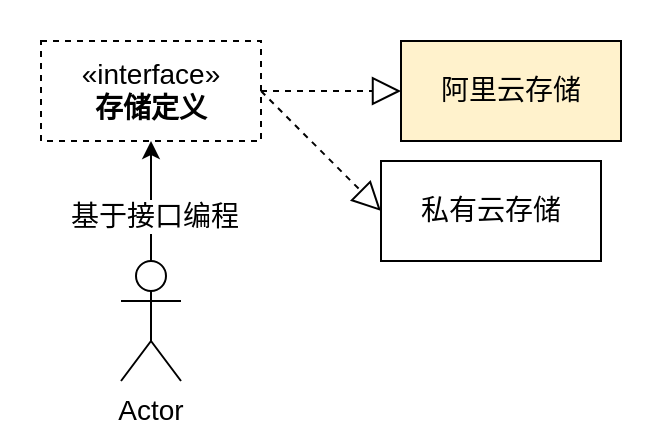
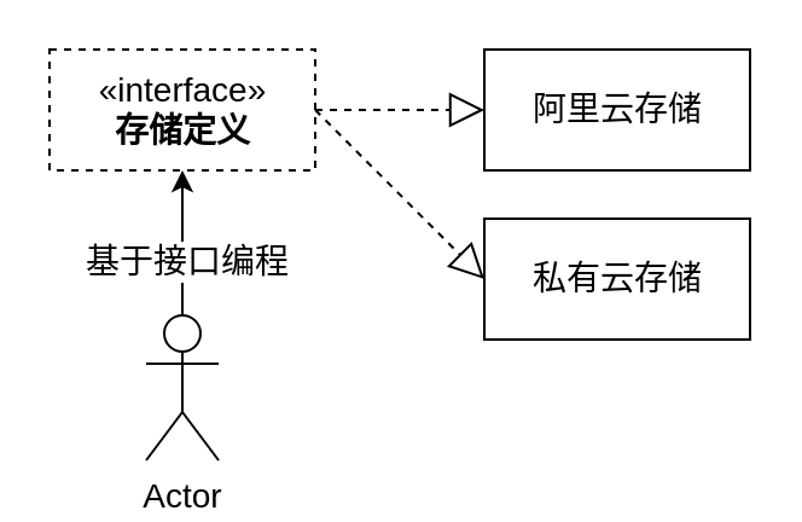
  <mxCell id="0" />
  <mxCell id="1" parent="0" />
  <mxCell id="2" value="«interface»&lt;br&gt;&lt;b&gt;存储定义&lt;/b&gt;" style="html=1;fontSize=14;dashed=1;" vertex="1" parent="1"><mxGeometry x="20" y="20" width="110" height="50" as="geometry" /></mxCell>
- <mxCell id="3" value="阿里云存储" style="html=1;fontSize=14;fillColor=#fff2cc;" vertex="1" parent="1"><mxGeometry x="200" y="20" width="110" height="50" as="geometry" /></mxCell>
- <mxCell id="4" value="私有云存储" style="html=1;fontSize=14;" vertex="1" parent="1"><mxGeometry x="190" y="80" width="110" height="50" as="geometry" /></mxCell>
+ <mxCell id="3" value="阿里云存储" style="html=1;fontSize=14;" vertex="1" parent="1"><mxGeometry x="200" y="20" width="110" height="50" as="geometry" /></mxCell>
+ <mxCell id="4" value="私有云存储" style="html=1;fontSize=14;" vertex="1" parent="1"><mxGeometry x="200" y="90" width="110" height="50" as="geometry" /></mxCell>
  <mxCell id="5" value="" style="endArrow=block;dashed=1;endFill=0;endSize=12;html=1;fontSize=14;exitX=1;exitY=0.5;exitDx=0;exitDy=0;entryX=0;entryY=0.5;entryDx=0;entryDy=0;" edge="1" parent="1" source="2" target="3"><mxGeometry width="160" relative="1" as="geometry"><mxPoint x="90" y="-50" as="sourcePoint" /><mxPoint x="250" y="-50" as="targetPoint" /></mxGeometry></mxCell>
  <mxCell id="6" value="" style="endArrow=block;dashed=1;endFill=0;endSize=12;html=1;fontSize=14;exitX=1;exitY=0.5;exitDx=0;exitDy=0;entryX=0;entryY=0.5;entryDx=0;entryDy=0;" edge="1" parent="1" source="2" target="4"><mxGeometry width="160" relative="1" as="geometry"><mxPoint x="110" y="55" as="sourcePoint" /><mxPoint x="250" y="5" as="targetPoint" /></mxGeometry></mxCell>
  <mxCell id="7" style="edgeStyle=orthogonalEdgeStyle;rounded=0;orthogonalLoop=1;jettySize=auto;html=1;exitX=0.5;exitY=0;exitDx=0;exitDy=0;exitPerimeter=0;fontSize=14;" edge="1" parent="1" source="9" target="2"><mxGeometry relative="1" as="geometry" /></mxCell>
  <mxCell id="8" value="基于接口编程" style="text;html=1;resizable=0;points=[];align=center;verticalAlign=middle;labelBackgroundColor=#ffffff;fontSize=14;" vertex="1" connectable="0" parent="7"><mxGeometry x="-0.233" y="-1" relative="1" as="geometry"><mxPoint as="offset" /></mxGeometry></mxCell>
  <mxCell id="9" value="Actor" style="shape=umlActor;verticalLabelPosition=bottom;labelBackgroundColor=#ffffff;verticalAlign=top;html=1;fontSize=14;" vertex="1" parent="1"><mxGeometry x="60" y="130" width="30" height="60" as="geometry" /></mxCell>
